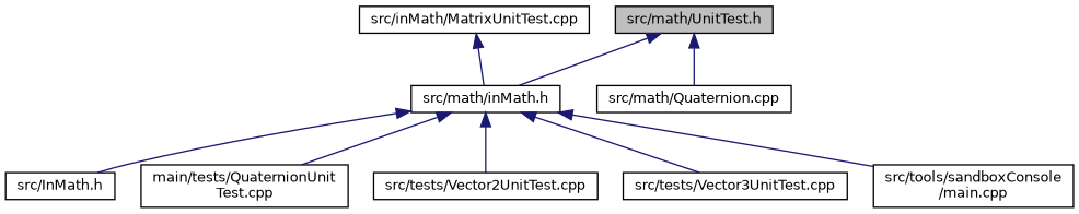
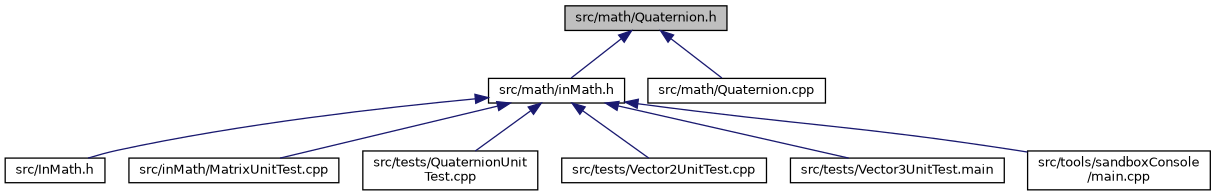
  digraph {
    node [color=black fillcolor=white fontname=Helvetica fontsize=10 shape=record style=filled]
    edge [color=midnightblue dir=back fontname=Helvetica fontsize=10 labelfontname=Helvetica labelfontsize=10 style=solid]
-   n1 [fillcolor=grey75 fontcolor=black height=0.2 label="src/math/UnitTest.h" width=0.4]
+   n1 [fillcolor=grey75 fontcolor=black height=0.2 label="src/math/Quaternion.h" width=0.4]
    n2 [height=0.2 label="src/math/inMath.h" width=0.4]
    n3 [height=0.2 label="src/math/Quaternion.cpp" width=0.4]
    n4 [height=0.2 label="src/InMath.h" width=0.4]
    n5 [height=0.2 label="src/inMath/MatrixUnitTest.cpp" width=0.4]
-   n6 [height=0.2 label="main/tests/QuaternionUnit\lTest.cpp" width=0.4]
+   n6 [height=0.2 label="src/tests/QuaternionUnit\lTest.cpp" width=0.4]
    n7 [height=0.2 label="src/tests/Vector2UnitTest.cpp" width=0.4]
-   n8 [height=0.2 label="src/tests/Vector3UnitTest.cpp" width=0.4]
+   n8 [height=0.2 label="src/tests/Vector3UnitTest.main" width=0.4]
    n9 [height=0.2 label="src/tools/sandboxConsole\l/main.cpp" width=0.4]
    n1 -> n2
    n1 -> n3
    n2 -> n4
-   n5 -> n2
+   n2 -> n5
    n2 -> n6
    n2 -> n7
    n2 -> n8
    n2 -> n9
  }
